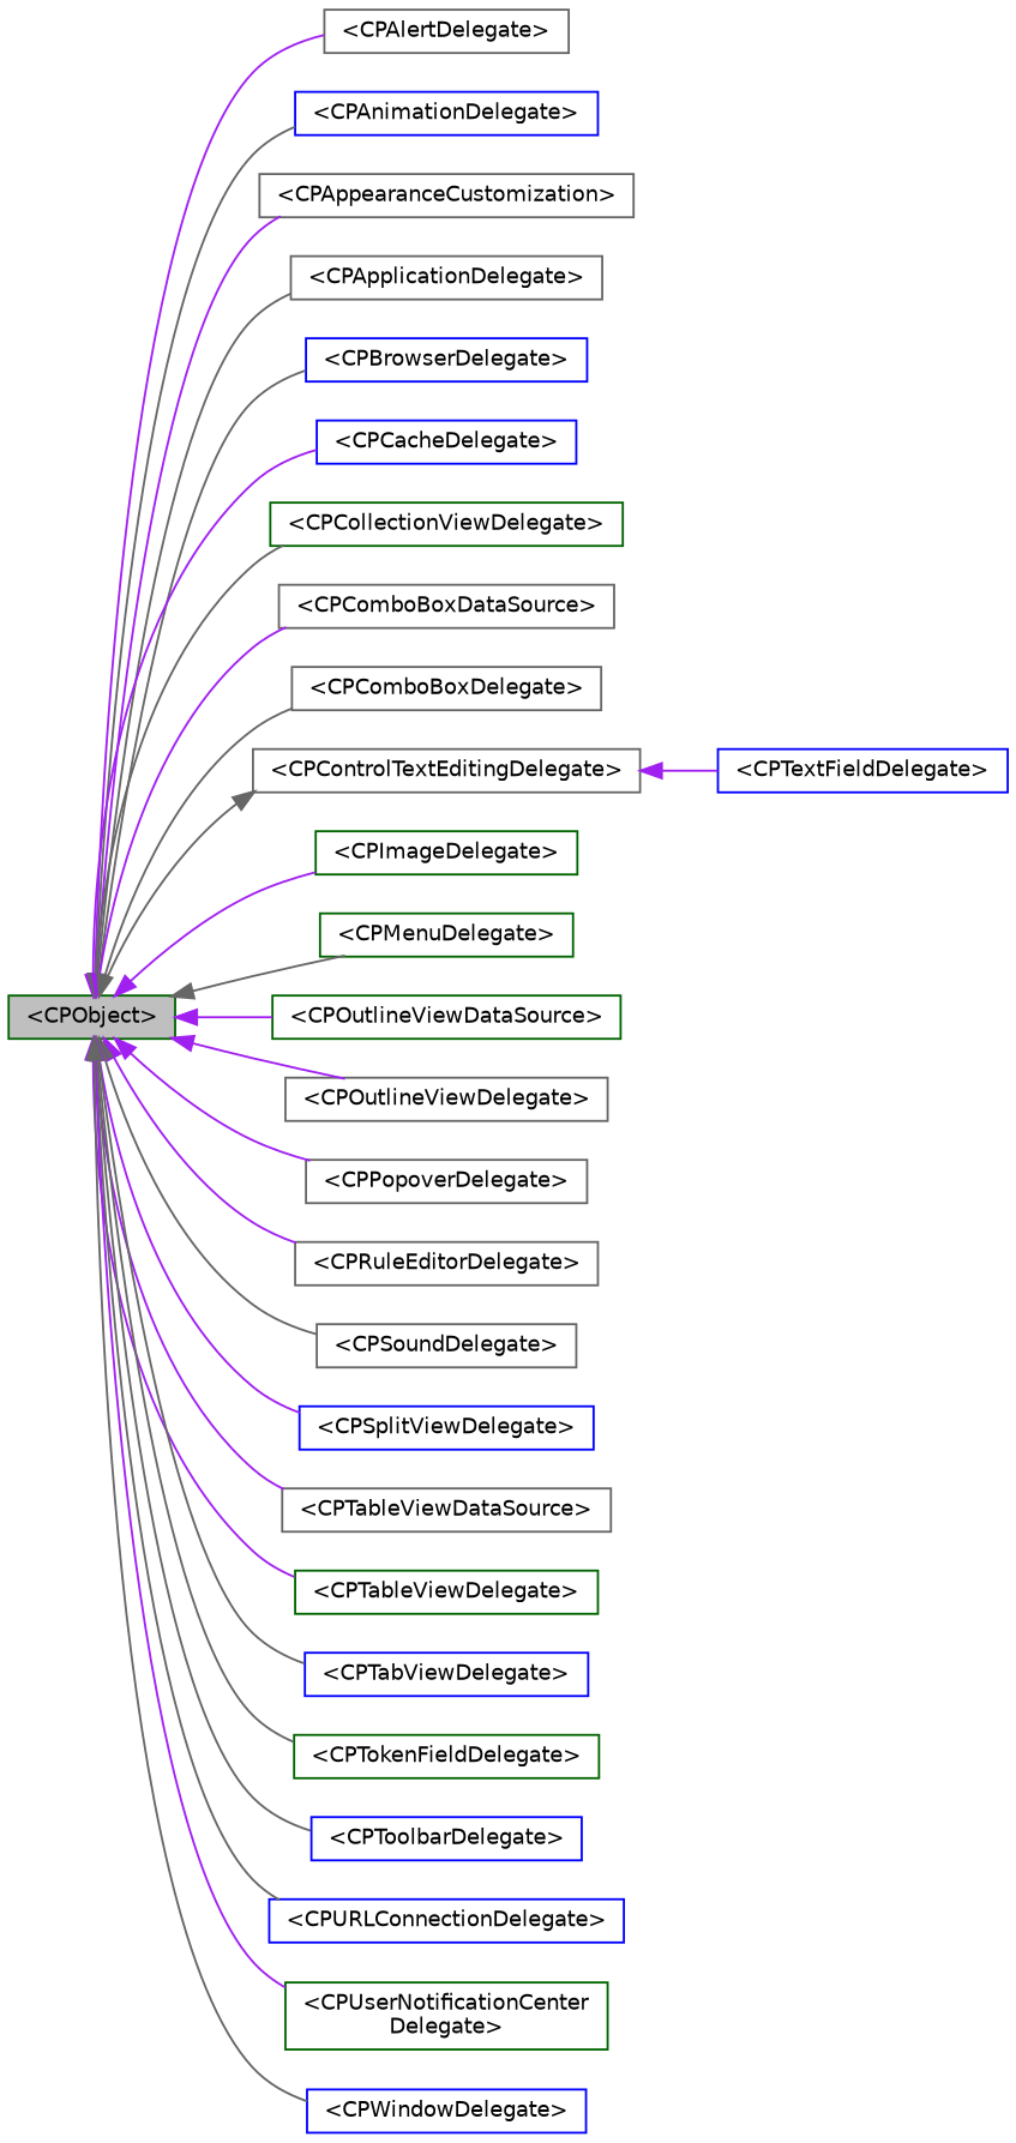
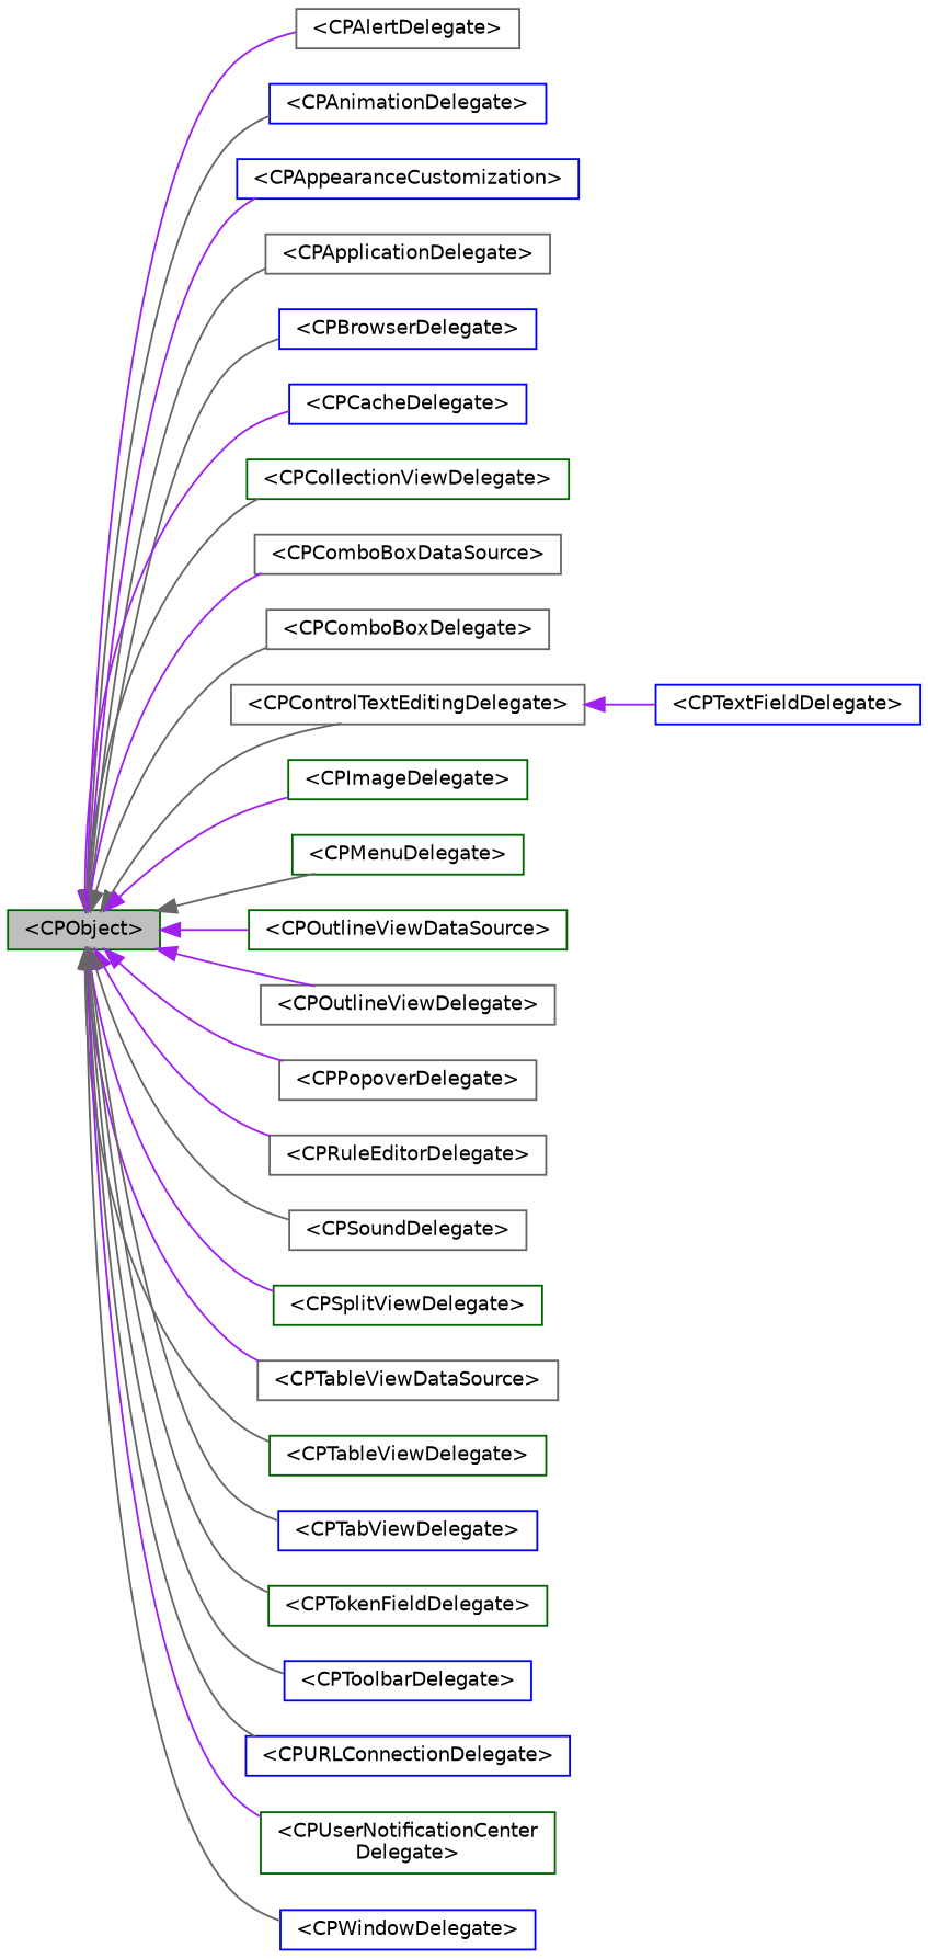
  digraph {
    rankdir=LR
    node [color=gray40 fillcolor=white fontname=Helvetica fontsize=10 shape=record style=filled]
    edge [color=gray40 dir=back fontname=Helvetica fontsize=10 labelfontname=Helvetica labelfontsize=10 style=solid]
    n1 [color=darkgreen fillcolor=grey75 fontcolor=black height=0.2 label="\<CPObject\>" width=0.4]
    n2 [height=0.2 label="\<CPAlertDelegate\>" width=0.4]
    n3 [color=blue height=0.2 label="\<CPAnimationDelegate\>" width=0.4]
-   n4 [height=0.2 label="\<CPAppearanceCustomization\>" width=0.4]
+   n4 [color=blue height=0.2 label="\<CPAppearanceCustomization\>" width=0.4]
    n5 [height=0.2 label="\<CPApplicationDelegate\>" width=0.4]
    n6 [color=blue height=0.2 label="\<CPBrowserDelegate\>" width=0.4]
    n7 [color=blue height=0.2 label="\<CPCacheDelegate\>" width=0.4]
    n8 [color=darkgreen height=0.2 label="\<CPCollectionViewDelegate\>" width=0.4]
    n9 [height=0.2 label="\<CPComboBoxDataSource\>" width=0.4]
    n10 [height=0.2 label="\<CPComboBoxDelegate\>" width=0.4]
    n11 [height=0.2 label="\<CPControlTextEditingDelegate\>" width=0.4]
    n12 [color=darkgreen height=0.2 label="\<CPImageDelegate\>" width=0.4]
    n13 [color=darkgreen height=0.2 label="\<CPMenuDelegate\>" width=0.4]
    n14 [color=darkgreen height=0.2 label="\<CPOutlineViewDataSource\>" width=0.4]
    n15 [height=0.2 label="\<CPOutlineViewDelegate\>" width=0.4]
    n16 [height=0.2 label="\<CPPopoverDelegate\>" width=0.4]
    n17 [height=0.2 label="\<CPRuleEditorDelegate\>" width=0.4]
    n18 [height=0.2 label="\<CPSoundDelegate\>" width=0.4]
-   n19 [color=blue height=0.2 label="\<CPSplitViewDelegate\>" width=0.4]
+   n19 [color=darkgreen height=0.2 label="\<CPSplitViewDelegate\>" width=0.4]
    n20 [height=0.2 label="\<CPTableViewDataSource\>" width=0.4]
    n21 [color=darkgreen height=0.2 label="\<CPTableViewDelegate\>" width=0.4]
    n22 [color=blue height=0.2 label="\<CPTabViewDelegate\>" width=0.4]
    n23 [color=darkgreen height=0.2 label="\<CPTokenFieldDelegate\>" width=0.4]
    n24 [color=blue height=0.2 label="\<CPToolbarDelegate\>" width=0.4]
    n25 [color=blue height=0.2 label="\<CPURLConnectionDelegate\>" width=0.4]
    n26 [color=darkgreen height=0.2 label="\<CPUserNotificationCenter\lDelegate\>" width=0.4]
    n27 [color=blue height=0.2 label="\<CPWindowDelegate\>" width=0.4]
    n28 [color=blue height=0.2 label="\<CPTextFieldDelegate\>" width=0.4]
    n1 -> n2 [color=purple]
    n1 -> n3
    n1 -> n4 [color=purple]
    n1 -> n5
    n1 -> n6
    n1 -> n7 [color=purple]
    n1 -> n8
    n1 -> n9 [color=purple]
    n1 -> n10
-   n11 -> n1
+   n1 -> n11
    n1 -> n12 [color=purple]
    n1 -> n13
    n1 -> n14 [color=purple]
    n1 -> n15 [color=purple]
    n1 -> n16 [color=purple]
    n1 -> n17 [color=purple]
    n1 -> n18
    n1 -> n19 [color=purple]
    n1 -> n20 [color=purple]
-   n1 -> n21 [color=purple]
+   n1 -> n21
    n1 -> n22
    n1 -> n23
    n1 -> n24
    n1 -> n25
    n1 -> n26 [color=purple]
    n1 -> n27
    n11 -> n28 [color=purple]
  }
